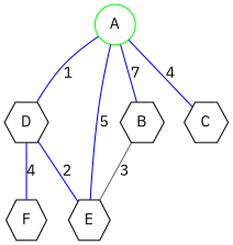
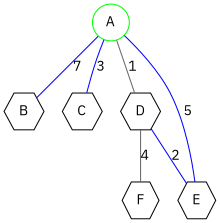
  graph {
    fontname="IBM Plex Sans"
    node [fontname="IBM Plex Sans" shape=hexagon]
    edge [color=blue fontname="IBM Plex Sans"]
    n1 [color=green label=A shape=circle width=0.5]
    n2 [label=B width=0.5]
    n3 [label=C width=0.5]
    n4 [label=D width=0.5]
    n5 [label=E width=0.5]
    n6 [label=F width=0.5]
    n1 -- n2 [label=7]
-   n1 -- n3 [label=4]
-   n1 -- n4 [label=1]
-   n2 -- n5 [color=gray40 label=3]
+   n1 -- n3 [label=3]
+   n1 -- n4 [color=gray40 label=1]
    n4 -- n5 [label=2]
-   n4 -- n6 [label=4]
+   n4 -- n6 [color=gray40 label=4]
    n5 -- n1 [label=5]
  }
